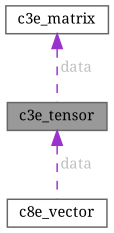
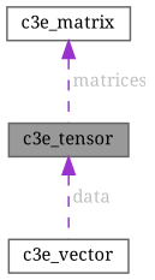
  digraph {
    fontname="Noto Serif"
    node [color=gray40 fillcolor=white fontname="Noto Serif" fontsize=10 shape=box style=filled]
    edge [color=darkorchid3 dir=back fontcolor=grey fontname="Noto Serif" fontsize=10 labelfontname=Helvetica labelfontsize=10 style=dashed]
    n1 [fillcolor=grey60 fontcolor=black height=0.2 label=c3e_tensor width=0.4]
-   n2 [height=0.2 label=c8e_vector width=0.4]
+   n2 [height=0.2 label=c3e_vector width=0.4]
    n3 [height=0.2 label=c3e_matrix width=0.4]
    n1 -> n2 [label=" data"]
-   n3 -> n1 [label=" data"]
+   n3 -> n1 [label=" matrices"]
  }
